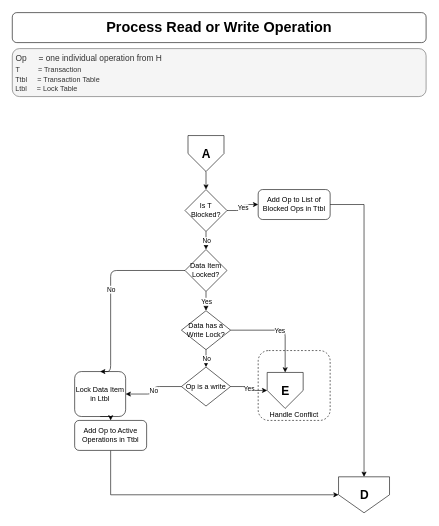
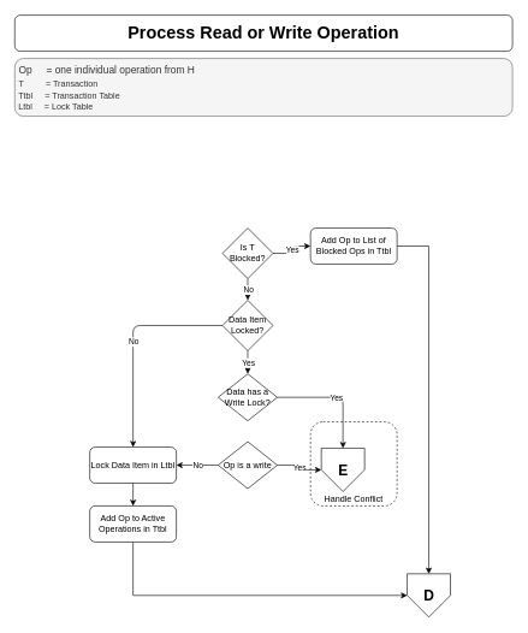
  <mxCell id="0" />
  <mxCell id="1" parent="0" />
  <mxCell id="2" value="Process Read or Write Operation" style="rounded=1;whiteSpace=wrap;html=1;fontSize=24;glass=0;strokeWidth=1;shadow=0;fontStyle=1" parent="1" vertex="1"><mxGeometry x="20" y="20" width="690" height="50" as="geometry" /></mxCell>
  <mxCell id="3" value="&amp;nbsp;Op&amp;nbsp; &amp;nbsp; &amp;nbsp;= one individual operation from H&lt;br&gt;&amp;nbsp;&lt;span style=&quot;text-align: center ; font-size: 12px&quot;&gt;&lt;font style=&quot;font-size: 12px&quot;&gt;T&amp;nbsp; &amp;nbsp; &amp;nbsp; &amp;nbsp; &amp;nbsp;= Transaction&lt;br&gt;&amp;nbsp;Ttbl&amp;nbsp; &amp;nbsp; &amp;nbsp;= Transaction Table&lt;br&gt;&amp;nbsp;Ltbl&amp;nbsp; &amp;nbsp; &amp;nbsp;= Lock Table&lt;br&gt;&lt;/font&gt;&lt;/span&gt;" style="text;html=1;align=left;verticalAlign=top;whiteSpace=wrap;rounded=1;fontSize=14;labelBorderColor=none;spacingTop=2;spacingLeft=0;spacingBottom=0;spacingRight=0;spacing=2;perimeterSpacing=0;strokeWidth=1;labelPadding=-1;fillColor=#f5f5f5;strokeColor=#666666;fontColor=#333333;" parent="1" vertex="1"><mxGeometry x="20" y="80" width="690" height="80" as="geometry" /></mxCell>
  <mxCell id="4" style="edgeStyle=orthogonalEdgeStyle;rounded=0;orthogonalLoop=1;jettySize=auto;html=1;exitX=0.5;exitY=1;exitDx=0;exitDy=0;entryX=0;entryY=0.5;entryDx=0;entryDy=0;" parent="1" source="22" target="9" edge="1"><mxGeometry x="310" y="260" as="geometry"><mxPoint x="353" y="390" as="sourcePoint" /><mxPoint x="308" y="945" as="targetPoint" /><Array as="points" /></mxGeometry></mxCell>
- <mxCell id="5" value="A" style="verticalLabelPosition=middle;verticalAlign=middle;html=1;shape=offPageConnector;rounded=0;size=0.5;labelPosition=center;align=center;fontSize=20;fontStyle=1" parent="1" vertex="1"><mxGeometry x="313" y="225" width="60" height="60" as="geometry" /></mxCell>
  <mxCell id="6" value="Is T Blocked?" style="rhombus;whiteSpace=wrap;html=1;container=0;" vertex="1" parent="1"><mxGeometry x="308" y="315" width="70" height="70" as="geometry" /></mxCell>
- <mxCell id="7" style="edgeStyle=orthogonalEdgeStyle;rounded=0;orthogonalLoop=1;jettySize=auto;html=1;entryX=0.5;entryY=0;entryDx=0;entryDy=0;exitX=0.5;exitY=1;exitDx=0;exitDy=0;" edge="1" parent="1" source="5" target="6"><mxGeometry x="310" y="285" as="geometry"><mxPoint x="343" y="285" as="sourcePoint" /><mxPoint x="343" y="415" as="targetPoint" /><Array as="points" /></mxGeometry></mxCell>
  <mxCell id="8" value="Add Op to List of Blocked Ops in Ttbl" style="rounded=1;whiteSpace=wrap;html=1;fontSize=12;glass=0;strokeWidth=1;shadow=0;container=0;" vertex="1" parent="1"><mxGeometry x="430" y="315" width="120" height="50" as="geometry" /></mxCell>
- <mxCell id="9" value="D" style="verticalLabelPosition=middle;verticalAlign=middle;html=1;shape=offPageConnector;rounded=0;size=0.5;labelPosition=center;align=center;fontSize=20;fontStyle=1" vertex="1" parent="1"><mxGeometry x="564" y="794" width="85" height="60" as="geometry" /></mxCell>
+ <mxCell id="9" value="D" style="verticalLabelPosition=middle;verticalAlign=middle;html=1;shape=offPageConnector;rounded=0;size=0.5;labelPosition=center;align=center;fontSize=20;fontStyle=1" vertex="1" parent="1"><mxGeometry x="564" y="794" width="60" height="60" as="geometry" /></mxCell>
  <mxCell id="10" value="" style="endArrow=classic;html=1;exitX=1;exitY=0.5;exitDx=0;exitDy=0;entryX=0;entryY=0.5;entryDx=0;entryDy=0;edgeStyle=orthogonalEdgeStyle;" edge="1" parent="1" source="6" target="8"><mxGeometry x="310" y="285" as="geometry"><mxPoint x="353" y="495" as="sourcePoint" /><mxPoint x="353" y="535" as="targetPoint" /><Array as="points" /></mxGeometry></mxCell>
  <mxCell id="11" value="Yes" style="edgeLabel;resizable=0;html=1;align=center;verticalAlign=middle;container=0;" connectable="0" vertex="1" parent="10"><mxGeometry relative="1" as="geometry" /></mxCell>
  <mxCell id="12" value="" style="endArrow=classic;html=1;exitX=0.5;exitY=1;exitDx=0;exitDy=0;edgeStyle=orthogonalEdgeStyle;entryX=0.5;entryY=0;entryDx=0;entryDy=0;" edge="1" parent="1" source="6" target="16"><mxGeometry x="310" y="285" as="geometry"><mxPoint x="318" y="460" as="sourcePoint" /><mxPoint x="190" y="395" as="targetPoint" /><Array as="points"><mxPoint x="343" y="415" /></Array></mxGeometry></mxCell>
  <mxCell id="13" value="No" style="edgeLabel;resizable=0;html=1;align=center;verticalAlign=middle;container=0;" connectable="0" vertex="1" parent="12"><mxGeometry relative="1" as="geometry" /></mxCell>
  <mxCell id="14" style="edgeStyle=orthogonalEdgeStyle;rounded=0;orthogonalLoop=1;jettySize=auto;html=1;entryX=0.5;entryY=0;entryDx=0;entryDy=0;exitX=1;exitY=0.5;exitDx=0;exitDy=0;" edge="1" parent="1" source="8" target="9"><mxGeometry x="320" y="295" as="geometry"><mxPoint x="353" y="295" as="sourcePoint" /><mxPoint x="353" y="315" as="targetPoint" /><Array as="points" /></mxGeometry></mxCell>
  <mxCell id="15" value="Handle Conflict" style="rounded=1;whiteSpace=wrap;html=1;fontSize=12;glass=0;strokeWidth=1;shadow=0;container=0;dashed=1;verticalAlign=bottom;" vertex="1" parent="1"><mxGeometry x="430" y="583.5" width="120" height="116.5" as="geometry" /></mxCell>
  <mxCell id="16" value="Data Item Locked?" style="rhombus;whiteSpace=wrap;html=1;container=0;" vertex="1" parent="1"><mxGeometry x="308" y="415" width="70" height="70" as="geometry" /></mxCell>
  <mxCell id="17" value="" style="endArrow=classic;html=1;entryX=0.5;entryY=0;entryDx=0;entryDy=0;edgeStyle=orthogonalEdgeStyle;exitX=0.5;exitY=1;exitDx=0;exitDy=0;" edge="1" parent="1" source="16" target="24"><mxGeometry x="320" y="295" as="geometry"><mxPoint x="378" y="450" as="sourcePoint" /><mxPoint x="440" y="350" as="targetPoint" /><Array as="points" /></mxGeometry></mxCell>
  <mxCell id="18" value="Yes" style="edgeLabel;resizable=0;html=1;align=center;verticalAlign=middle;container=0;" connectable="0" vertex="1" parent="17"><mxGeometry relative="1" as="geometry" /></mxCell>
- <mxCell id="19" value="Lock Data Item in Ltbl" style="rounded=1;whiteSpace=wrap;html=1;fontSize=12;glass=0;strokeWidth=1;shadow=0;container=0;" vertex="1" parent="1"><mxGeometry x="124" y="618.5" width="85" height="75" as="geometry" /></mxCell>
+ <mxCell id="19" value="Lock Data Item in Ltbl" style="rounded=1;whiteSpace=wrap;html=1;fontSize=12;glass=0;strokeWidth=1;shadow=0;container=0;" vertex="1" parent="1"><mxGeometry x="124" y="618.5" width="120" height="50" as="geometry" /></mxCell>
  <mxCell id="20" value="" style="endArrow=classic;html=1;edgeStyle=orthogonalEdgeStyle;exitX=0;exitY=0.5;exitDx=0;exitDy=0;entryX=0.5;entryY=0;entryDx=0;entryDy=0;" edge="1" parent="1" source="16" target="19"><mxGeometry x="320" y="295" as="geometry"><mxPoint x="400" y="490" as="sourcePoint" /><mxPoint x="140" y="560" as="targetPoint" /><Array as="points"><mxPoint x="184" y="450" /></Array></mxGeometry></mxCell>
  <mxCell id="21" value="No" style="edgeLabel;resizable=0;html=1;align=center;verticalAlign=middle;container=0;" connectable="0" vertex="1" parent="20"><mxGeometry relative="1" as="geometry" /></mxCell>
  <mxCell id="22" value="Add Op to Active Operations in Ttbl" style="rounded=1;whiteSpace=wrap;html=1;fontSize=12;glass=0;strokeWidth=1;shadow=0;container=0;" vertex="1" parent="1"><mxGeometry x="124" y="700" width="120" height="50" as="geometry" /></mxCell>
  <mxCell id="23" style="edgeStyle=orthogonalEdgeStyle;rounded=0;orthogonalLoop=1;jettySize=auto;html=1;entryX=0.5;entryY=0;entryDx=0;entryDy=0;exitX=0.5;exitY=1;exitDx=0;exitDy=0;" edge="1" parent="1" source="19" target="22"><mxGeometry x="294" y="490" as="geometry"><mxPoint x="464" y="785" as="sourcePoint" /><mxPoint x="327" y="510" as="targetPoint" /><Array as="points" /></mxGeometry></mxCell>
  <mxCell id="24" value="Data has a Write Lock?" style="rhombus;whiteSpace=wrap;html=1;container=0;" vertex="1" parent="1"><mxGeometry x="302" y="517" width="82" height="65" as="geometry" /></mxCell>
  <mxCell id="25" value="Op is a write" style="rhombus;whiteSpace=wrap;html=1;container=0;" vertex="1" parent="1"><mxGeometry x="302" y="611" width="82" height="65" as="geometry" /></mxCell>
- <mxCell id="26" value="" style="endArrow=classic;html=1;edgeStyle=orthogonalEdgeStyle;entryX=0.5;entryY=0;entryDx=0;entryDy=0;exitX=0.5;exitY=1;exitDx=0;exitDy=0;" edge="1" parent="1" source="24" target="25"><mxGeometry x="320" y="295" as="geometry"><mxPoint x="470" y="570" as="sourcePoint" /><mxPoint x="353" y="425" as="targetPoint" /><Array as="points" /></mxGeometry></mxCell>
- <mxCell id="27" value="No" style="edgeLabel;resizable=0;html=1;align=center;verticalAlign=middle;container=0;" connectable="0" vertex="1" parent="26"><mxGeometry relative="1" as="geometry" /></mxCell>
  <mxCell id="28" value="" style="endArrow=classic;html=1;edgeStyle=orthogonalEdgeStyle;entryX=1;entryY=0.5;entryDx=0;entryDy=0;exitX=0;exitY=0.5;exitDx=0;exitDy=0;" edge="1" parent="1" source="25" target="19"><mxGeometry x="330" y="305" as="geometry"><mxPoint x="318" y="460" as="sourcePoint" /><mxPoint x="220" y="628.5" as="targetPoint" /><Array as="points" /></mxGeometry></mxCell>
  <mxCell id="29" value="No" style="edgeLabel;resizable=0;html=1;align=center;verticalAlign=middle;container=0;" connectable="0" vertex="1" parent="28"><mxGeometry relative="1" as="geometry" /></mxCell>
  <mxCell id="30" value="" style="endArrow=classic;html=1;exitX=1;exitY=0.5;exitDx=0;exitDy=0;entryX=0.5;entryY=0;entryDx=0;entryDy=0;edgeStyle=orthogonalEdgeStyle;" edge="1" parent="1" source="24" target="34"><mxGeometry x="320" y="295" as="geometry"><mxPoint x="388" y="350" as="sourcePoint" /><mxPoint x="440" y="350" as="targetPoint" /><Array as="points" /></mxGeometry></mxCell>
  <mxCell id="31" value="Yes" style="edgeLabel;resizable=0;html=1;align=center;verticalAlign=middle;container=0;" connectable="0" vertex="1" parent="30"><mxGeometry relative="1" as="geometry" /></mxCell>
  <mxCell id="32" value="" style="endArrow=classic;html=1;exitX=1;exitY=0.5;exitDx=0;exitDy=0;entryX=0;entryY=0.5;entryDx=0;entryDy=0;edgeStyle=orthogonalEdgeStyle;" edge="1" parent="1" source="25" target="34"><mxGeometry x="330" y="305" as="geometry"><mxPoint x="394" y="559.5" as="sourcePoint" /><mxPoint x="500" y="628.5" as="targetPoint" /><Array as="points" /></mxGeometry></mxCell>
  <mxCell id="33" value="Yes" style="edgeLabel;resizable=0;html=1;align=center;verticalAlign=middle;container=0;" connectable="0" vertex="1" parent="32"><mxGeometry relative="1" as="geometry" /></mxCell>
  <mxCell id="34" value="E" style="verticalLabelPosition=middle;verticalAlign=middle;html=1;shape=offPageConnector;rounded=0;size=0.5;labelPosition=center;align=center;fontSize=20;fontStyle=1" vertex="1" parent="1"><mxGeometry x="445" y="620" width="60" height="60" as="geometry" /></mxCell>
